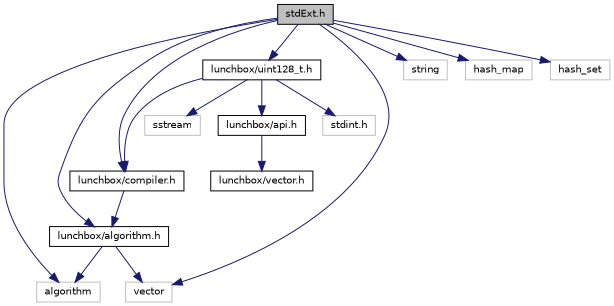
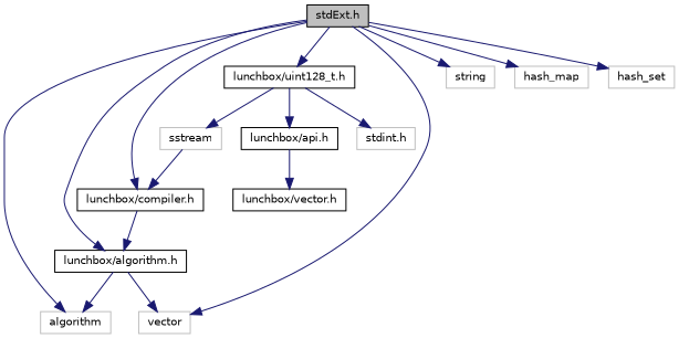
  digraph {
    fontname="DejaVu Sans"
    node [color=grey75 fillcolor=white fontname="DejaVu Sans" fontsize=10 shape=record style=filled]
    edge [color=midnightblue fontname="DejaVu Sans" fontsize=10 labelfontname=Sans labelfontsize=10 style=solid]
    n1 [color=black fillcolor=grey75 fontcolor=black height=0.2 label="stdExt.h" width=0.4]
    n2 [color=black height=0.2 label="lunchbox/algorithm.h" width=0.4]
    n3 [color=black height=0.2 label="lunchbox/compiler.h" width=0.4]
    n4 [height=0.2 label=algorithm width=0.4]
    n5 [height=0.2 label=vector width=0.4]
    n6 [color=black height=0.2 label="lunchbox/uint128_t.h" width=0.4]
    n7 [height=0.2 label=string width=0.4]
    n8 [height=0.2 label=hash_map width=0.4]
    n9 [height=0.2 label=hash_set width=0.4]
    n10 [color=black height=0.2 label="lunchbox/api.h" width=0.4]
    n11 [height=0.2 label=sstream width=0.4]
    n12 [height=0.2 label="stdint.h" width=0.4]
    n13 [color=black height=0.2 label="lunchbox/vector.h" width=0.4]
    n1 -> n2
    n1 -> n3
    n1 -> n4
    n1 -> n5
    n1 -> n6
    n1 -> n7
    n1 -> n8
    n1 -> n9
    n2 -> n4
    n2 -> n5
    n3 -> n2
-   n6 -> n3
+   n11 -> n3
    n6 -> n10
    n6 -> n11
    n6 -> n12
    n10 -> n13
  }
